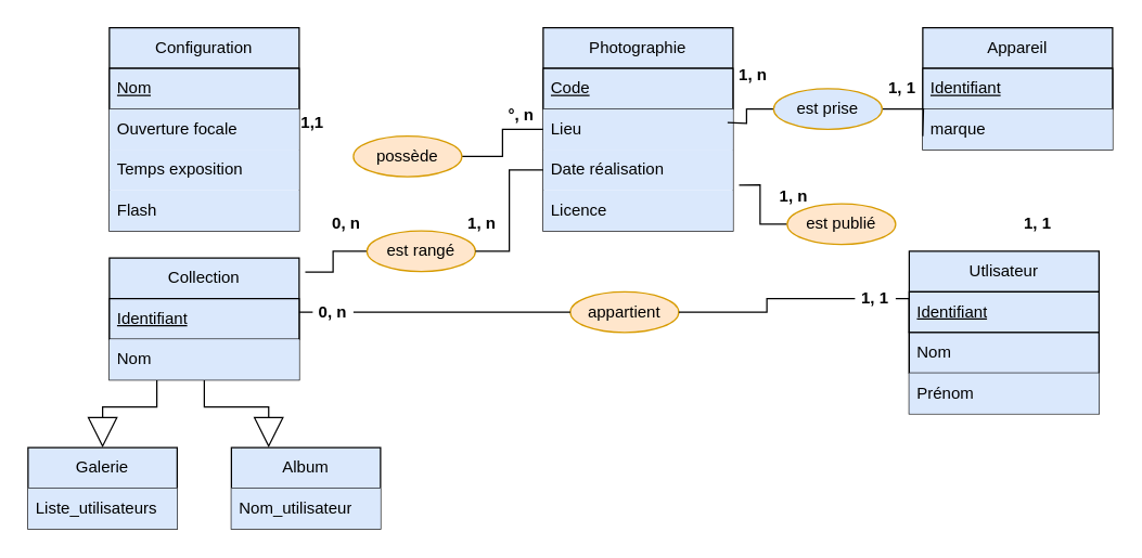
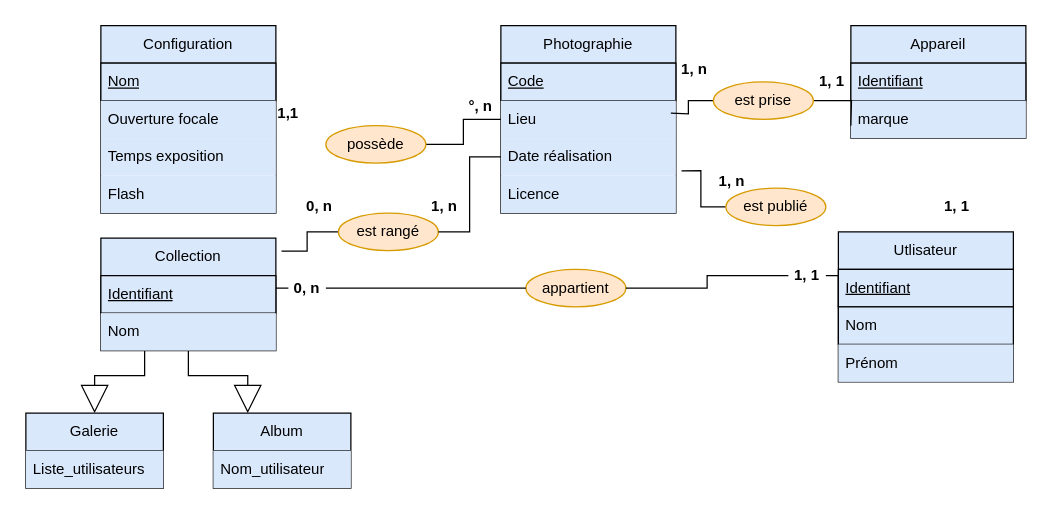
  <mxCell id="0" />
  <mxCell id="1" parent="0" />
  <mxCell id="2" value="Photographie" style="swimlane;fontStyle=0;childLayout=stackLayout;horizontal=1;startSize=30;horizontalStack=0;resizeParent=1;resizeParentMax=0;resizeLast=0;collapsible=1;marginBottom=0;whiteSpace=wrap;html=1;fillColor=#dae8fc;strokeColor=#000000;" parent="1" vertex="1"><mxGeometry x="400" y="20" width="140" height="150" as="geometry" /></mxCell>
  <mxCell id="3" value="&lt;u&gt;Code&lt;/u&gt;" style="text;strokeColor=default;fillColor=#dae8fc;align=left;verticalAlign=middle;spacingLeft=4;spacingRight=4;overflow=hidden;points=[[0,0.5],[1,0.5]];portConstraint=eastwest;rotatable=0;whiteSpace=wrap;html=1;" parent="2" vertex="1"><mxGeometry y="30" width="140" height="30" as="geometry" /></mxCell>
  <mxCell id="4" value="&lt;div&gt;Lieu&lt;/div&gt;" style="text;strokeColor=none;fillColor=#dae8fc;align=left;verticalAlign=middle;spacingLeft=4;spacingRight=4;overflow=hidden;points=[[0,0.5],[1,0.5]];portConstraint=eastwest;rotatable=0;whiteSpace=wrap;html=1;" parent="2" vertex="1"><mxGeometry y="60" width="140" height="30" as="geometry" /></mxCell>
  <mxCell id="5" value="Date réalisation" style="text;strokeColor=none;fillColor=#dae8fc;align=left;verticalAlign=middle;spacingLeft=4;spacingRight=4;overflow=hidden;points=[[0,0.5],[1,0.5]];portConstraint=eastwest;rotatable=0;whiteSpace=wrap;html=1;" parent="2" vertex="1"><mxGeometry y="90" width="140" height="30" as="geometry" /></mxCell>
  <mxCell id="6" value="Licence" style="text;strokeColor=none;fillColor=#dae8fc;align=left;verticalAlign=middle;spacingLeft=4;spacingRight=4;overflow=hidden;points=[[0,0.5],[1,0.5]];portConstraint=eastwest;rotatable=0;whiteSpace=wrap;html=1;" parent="2" vertex="1"><mxGeometry y="120" width="140" height="30" as="geometry" /></mxCell>
  <mxCell id="7" value="" style="edgeStyle=orthogonalEdgeStyle;rounded=0;orthogonalLoop=1;jettySize=auto;html=1;endArrow=none;endFill=0;entryX=0;entryY=0.5;entryDx=0;entryDy=0;" parent="1" source="8" target="4" edge="1"><mxGeometry relative="1" as="geometry"><mxPoint x="430" y="105" as="targetPoint" /></mxGeometry></mxCell>
  <mxCell id="8" value="possède" style="ellipse;whiteSpace=wrap;html=1;fillColor=#ffe6cc;strokeColor=#d79b00;" parent="1" vertex="1"><mxGeometry x="260" y="100" width="80" height="30" as="geometry" /></mxCell>
  <mxCell id="9" value="Configuration" style="swimlane;fontStyle=0;childLayout=stackLayout;horizontal=1;startSize=30;horizontalStack=0;resizeParent=1;resizeParentMax=0;resizeLast=0;collapsible=1;marginBottom=0;whiteSpace=wrap;html=1;fillColor=#dae8fc;strokeColor=#000000;" parent="1" vertex="1"><mxGeometry x="80" y="20" width="140" height="150" as="geometry" /></mxCell>
  <mxCell id="10" value="&lt;u&gt;Nom&lt;/u&gt;" style="text;strokeColor=default;fillColor=#dae8fc;align=left;verticalAlign=middle;spacingLeft=4;spacingRight=4;overflow=hidden;points=[[0,0.5],[1,0.5]];portConstraint=eastwest;rotatable=0;whiteSpace=wrap;html=1;" parent="9" vertex="1"><mxGeometry y="30" width="140" height="30" as="geometry" /></mxCell>
  <mxCell id="11" value="Ouverture focale" style="text;strokeColor=none;fillColor=#dae8fc;align=left;verticalAlign=middle;spacingLeft=4;spacingRight=4;overflow=hidden;points=[[0,0.5],[1,0.5]];portConstraint=eastwest;rotatable=0;whiteSpace=wrap;html=1;" parent="9" vertex="1"><mxGeometry y="60" width="140" height="30" as="geometry" /></mxCell>
  <mxCell id="12" value="Temps exposition" style="text;strokeColor=none;fillColor=#dae8fc;align=left;verticalAlign=middle;spacingLeft=4;spacingRight=4;overflow=hidden;points=[[0,0.5],[1,0.5]];portConstraint=eastwest;rotatable=0;whiteSpace=wrap;html=1;" parent="9" vertex="1"><mxGeometry y="90" width="140" height="30" as="geometry" /></mxCell>
  <mxCell id="13" value="Flash" style="text;strokeColor=none;fillColor=#dae8fc;align=left;verticalAlign=middle;spacingLeft=4;spacingRight=4;overflow=hidden;points=[[0,0.5],[1,0.5]];portConstraint=eastwest;rotatable=0;whiteSpace=wrap;html=1;" parent="9" vertex="1"><mxGeometry y="120" width="140" height="30" as="geometry" /></mxCell>
  <mxCell id="14" value="&lt;b&gt;1,1&lt;/b&gt;" style="text;html=1;strokeColor=none;fillColor=none;align=center;verticalAlign=middle;whiteSpace=wrap;rounded=0;" parent="1" vertex="1"><mxGeometry x="200" y="80" width="60" height="20" as="geometry" /></mxCell>
  <mxCell id="15" value="&lt;b&gt;°, n&lt;br&gt;&lt;/b&gt;" style="text;html=1;strokeColor=none;fillColor=none;align=center;verticalAlign=middle;whiteSpace=wrap;rounded=0;" parent="1" vertex="1"><mxGeometry x="354" y="75" width="60" height="20" as="geometry" /></mxCell>
  <mxCell id="16" value="Appareil" style="swimlane;fontStyle=0;childLayout=stackLayout;horizontal=1;startSize=30;horizontalStack=0;resizeParent=1;resizeParentMax=0;resizeLast=0;collapsible=1;marginBottom=0;whiteSpace=wrap;html=1;fillColor=#dae8fc;strokeColor=#000000;" parent="1" vertex="1"><mxGeometry x="680" y="20" width="140" height="90" as="geometry" /></mxCell>
  <mxCell id="17" value="&lt;u&gt;Identifiant&lt;/u&gt;" style="text;strokeColor=default;fillColor=#dae8fc;align=left;verticalAlign=middle;spacingLeft=4;spacingRight=4;overflow=hidden;points=[[0,0.5],[1,0.5]];portConstraint=eastwest;rotatable=0;whiteSpace=wrap;html=1;" parent="16" vertex="1"><mxGeometry y="30" width="140" height="30" as="geometry" /></mxCell>
  <mxCell id="18" value="marque" style="text;strokeColor=none;fillColor=#dae8fc;align=left;verticalAlign=middle;spacingLeft=4;spacingRight=4;overflow=hidden;points=[[0,0.5],[1,0.5]];portConstraint=eastwest;rotatable=0;whiteSpace=wrap;html=1;" parent="16" vertex="1"><mxGeometry y="60" width="140" height="30" as="geometry" /></mxCell>
  <mxCell id="19" value="" style="edgeStyle=orthogonalEdgeStyle;rounded=0;orthogonalLoop=1;jettySize=auto;html=1;endArrow=none;endFill=0;" parent="1" source="21" edge="1"><mxGeometry relative="1" as="geometry"><mxPoint x="536" y="90" as="targetPoint" /></mxGeometry></mxCell>
  <mxCell id="20" value="" style="edgeStyle=orthogonalEdgeStyle;rounded=0;orthogonalLoop=1;jettySize=auto;html=1;endArrow=none;endFill=0;" parent="1" source="21" edge="1"><mxGeometry relative="1" as="geometry"><mxPoint x="680" y="100" as="targetPoint" /></mxGeometry></mxCell>
- <mxCell id="21" value="est prise" style="ellipse;whiteSpace=wrap;html=1;fillColor=#dae8fc;strokeColor=#d79b00;" parent="1" vertex="1"><mxGeometry x="570" y="65" width="80" height="30" as="geometry" /></mxCell>
+ <mxCell id="21" value="est prise" style="ellipse;whiteSpace=wrap;html=1;fillColor=#ffe6cc;strokeColor=#d79b00;" parent="1" vertex="1"><mxGeometry x="570" y="65" width="80" height="30" as="geometry" /></mxCell>
  <mxCell id="22" value="&lt;b&gt;1, n&lt;br&gt;&lt;/b&gt;" style="text;html=1;strokeColor=none;fillColor=none;align=center;verticalAlign=middle;whiteSpace=wrap;rounded=0;" parent="1" vertex="1"><mxGeometry x="540" y="45" width="30" height="20" as="geometry" /></mxCell>
  <mxCell id="23" value="&lt;b&gt;1, 1&lt;br&gt;&lt;/b&gt;" style="text;html=1;strokeColor=none;fillColor=none;align=center;verticalAlign=middle;whiteSpace=wrap;rounded=0;" parent="1" vertex="1"><mxGeometry x="650" y="55" width="30" height="20" as="geometry" /></mxCell>
  <mxCell id="24" value="Utlisateur" style="swimlane;fontStyle=0;childLayout=stackLayout;horizontal=1;startSize=30;horizontalStack=0;resizeParent=1;resizeParentMax=0;resizeLast=0;collapsible=1;marginBottom=0;whiteSpace=wrap;html=1;fillColor=#dae8fc;strokeColor=#000000;" vertex="1" parent="1"><mxGeometry x="670" y="185" width="140" height="120" as="geometry" /></mxCell>
  <mxCell id="25" value="&lt;u&gt;Identifiant&lt;/u&gt;" style="text;strokeColor=default;fillColor=#dae8fc;align=left;verticalAlign=middle;spacingLeft=4;spacingRight=4;overflow=hidden;points=[[0,0.5],[1,0.5]];portConstraint=eastwest;rotatable=0;whiteSpace=wrap;html=1;" vertex="1" parent="24"><mxGeometry y="30" width="140" height="30" as="geometry" /></mxCell>
  <mxCell id="26" value="Nom" style="text;strokeColor=default;fillColor=#dae8fc;align=left;verticalAlign=middle;spacingLeft=4;spacingRight=4;overflow=hidden;points=[[0,0.5],[1,0.5]];portConstraint=eastwest;rotatable=0;whiteSpace=wrap;html=1;" vertex="1" parent="24"><mxGeometry y="60" width="140" height="30" as="geometry" /></mxCell>
  <mxCell id="27" value="Prénom" style="text;strokeColor=none;fillColor=#dae8fc;align=left;verticalAlign=middle;spacingLeft=4;spacingRight=4;overflow=hidden;points=[[0,0.5],[1,0.5]];portConstraint=eastwest;rotatable=0;whiteSpace=wrap;html=1;" vertex="1" parent="24"><mxGeometry y="90" width="140" height="30" as="geometry" /></mxCell>
  <mxCell id="28" style="edgeStyle=orthogonalEdgeStyle;rounded=0;orthogonalLoop=1;jettySize=auto;html=1;exitX=0;exitY=0.5;exitDx=0;exitDy=0;entryX=1.032;entryY=-0.129;entryDx=0;entryDy=0;entryPerimeter=0;endArrow=none;endFill=0;" edge="1" parent="1" source="29" target="6"><mxGeometry relative="1" as="geometry" /></mxCell>
  <mxCell id="29" value="est publié" style="ellipse;whiteSpace=wrap;html=1;fillColor=#ffe6cc;strokeColor=#d79b00;" vertex="1" parent="1"><mxGeometry x="580" y="150" width="80" height="30" as="geometry" /></mxCell>
  <mxCell id="30" value="&lt;b&gt;1, n&lt;br&gt;&lt;/b&gt;" style="text;html=1;strokeColor=none;fillColor=none;align=center;verticalAlign=middle;whiteSpace=wrap;rounded=0;" vertex="1" parent="1"><mxGeometry x="570" y="135" width="30" height="20" as="geometry" /></mxCell>
  <mxCell id="31" value="&lt;b&gt;1, 1&lt;br&gt;&lt;/b&gt;" style="text;html=1;strokeColor=none;fillColor=none;align=center;verticalAlign=middle;whiteSpace=wrap;rounded=0;" vertex="1" parent="1"><mxGeometry x="750" y="155" width="30" height="20" as="geometry" /></mxCell>
  <mxCell id="32" style="edgeStyle=orthogonalEdgeStyle;rounded=0;orthogonalLoop=1;jettySize=auto;html=1;exitX=0.5;exitY=1;exitDx=0;exitDy=0;entryX=0.25;entryY=0;entryDx=0;entryDy=0;endArrow=block;endFill=0;strokeWidth=1;endSize=20;" edge="1" parent="1" source="34" target="42"><mxGeometry relative="1" as="geometry" /></mxCell>
  <mxCell id="33" style="edgeStyle=orthogonalEdgeStyle;rounded=0;orthogonalLoop=1;jettySize=auto;html=1;exitX=0.25;exitY=1;exitDx=0;exitDy=0;entryX=0.5;entryY=0;entryDx=0;entryDy=0;endArrow=block;endFill=0;endSize=20;" edge="1" parent="1" source="34" target="44"><mxGeometry relative="1" as="geometry" /></mxCell>
  <mxCell id="34" value="Collection" style="swimlane;fontStyle=0;childLayout=stackLayout;horizontal=1;startSize=30;horizontalStack=0;resizeParent=1;resizeParentMax=0;resizeLast=0;collapsible=1;marginBottom=0;whiteSpace=wrap;html=1;fillColor=#dae8fc;strokeColor=#000000;" vertex="1" parent="1"><mxGeometry x="80" y="190" width="140" height="90" as="geometry" /></mxCell>
  <mxCell id="35" value="&lt;u&gt;Identifiant&lt;/u&gt;" style="text;strokeColor=default;fillColor=#dae8fc;align=left;verticalAlign=middle;spacingLeft=4;spacingRight=4;overflow=hidden;points=[[0,0.5],[1,0.5]];portConstraint=eastwest;rotatable=0;whiteSpace=wrap;html=1;" vertex="1" parent="34"><mxGeometry y="30" width="140" height="30" as="geometry" /></mxCell>
  <mxCell id="36" value="Nom" style="text;strokeColor=none;fillColor=#dae8fc;align=left;verticalAlign=middle;spacingLeft=4;spacingRight=4;overflow=hidden;points=[[0,0.5],[1,0.5]];portConstraint=eastwest;rotatable=0;whiteSpace=wrap;html=1;" vertex="1" parent="34"><mxGeometry y="60" width="140" height="30" as="geometry" /></mxCell>
  <mxCell id="37" style="edgeStyle=orthogonalEdgeStyle;rounded=0;orthogonalLoop=1;jettySize=auto;html=1;exitX=0;exitY=0.5;exitDx=0;exitDy=0;entryX=1.032;entryY=0.116;entryDx=0;entryDy=0;endArrow=none;endFill=0;entryPerimeter=0;" edge="1" parent="1" source="38" target="34"><mxGeometry relative="1" as="geometry" /></mxCell>
  <mxCell id="38" value="est rangé" style="ellipse;whiteSpace=wrap;html=1;fillColor=#ffe6cc;strokeColor=#d79b00;" vertex="1" parent="1"><mxGeometry x="270" y="170" width="80" height="30" as="geometry" /></mxCell>
  <mxCell id="39" style="edgeStyle=orthogonalEdgeStyle;rounded=0;orthogonalLoop=1;jettySize=auto;html=1;exitX=0;exitY=0.5;exitDx=0;exitDy=0;entryX=1;entryY=0.5;entryDx=0;entryDy=0;endArrow=none;endFill=0;" edge="1" parent="1" source="5" target="38"><mxGeometry relative="1" as="geometry" /></mxCell>
  <mxCell id="40" value="&lt;b&gt;1, n&lt;br&gt;&lt;/b&gt;" style="text;html=1;strokeColor=none;fillColor=none;align=center;verticalAlign=middle;whiteSpace=wrap;rounded=0;" vertex="1" parent="1"><mxGeometry x="340" y="155" width="30" height="20" as="geometry" /></mxCell>
  <mxCell id="41" value="&lt;b&gt;0, n&lt;br&gt;&lt;/b&gt;" style="text;html=1;strokeColor=none;fillColor=none;align=center;verticalAlign=middle;whiteSpace=wrap;rounded=0;" vertex="1" parent="1"><mxGeometry x="240" y="155" width="30" height="20" as="geometry" /></mxCell>
  <mxCell id="42" value="Album" style="swimlane;fontStyle=0;childLayout=stackLayout;horizontal=1;startSize=30;horizontalStack=0;resizeParent=1;resizeParentMax=0;resizeLast=0;collapsible=1;marginBottom=0;whiteSpace=wrap;html=1;fillColor=#dae8fc;strokeColor=#000000;" vertex="1" parent="1"><mxGeometry x="170" y="330" width="110" height="60" as="geometry" /></mxCell>
  <mxCell id="43" value="Nom_utilisateur" style="text;strokeColor=none;fillColor=#dae8fc;align=left;verticalAlign=middle;spacingLeft=4;spacingRight=4;overflow=hidden;points=[[0,0.5],[1,0.5]];portConstraint=eastwest;rotatable=0;whiteSpace=wrap;html=1;" vertex="1" parent="42"><mxGeometry y="30" width="110" height="30" as="geometry" /></mxCell>
  <mxCell id="44" value="Galerie" style="swimlane;fontStyle=0;childLayout=stackLayout;horizontal=1;startSize=30;horizontalStack=0;resizeParent=1;resizeParentMax=0;resizeLast=0;collapsible=1;marginBottom=0;whiteSpace=wrap;html=1;fillColor=#dae8fc;strokeColor=#000000;" vertex="1" parent="1"><mxGeometry x="20" y="330" width="110" height="60" as="geometry" /></mxCell>
  <mxCell id="45" value="Liste_utilisateurs" style="text;strokeColor=none;fillColor=#dae8fc;align=left;verticalAlign=middle;spacingLeft=4;spacingRight=4;overflow=hidden;points=[[0,0.5],[1,0.5]];portConstraint=eastwest;rotatable=0;whiteSpace=wrap;html=1;" vertex="1" parent="44"><mxGeometry y="30" width="110" height="30" as="geometry" /></mxCell>
  <mxCell id="46" style="edgeStyle=orthogonalEdgeStyle;rounded=0;orthogonalLoop=1;jettySize=auto;html=1;exitX=1;exitY=0.5;exitDx=0;exitDy=0;entryX=0;entryY=0.5;entryDx=0;entryDy=0;endArrow=none;endFill=0;" edge="1" parent="1" source="50" target="24"><mxGeometry relative="1" as="geometry" /></mxCell>
  <mxCell id="47" value="appartient" style="ellipse;whiteSpace=wrap;html=1;fillColor=#ffe6cc;strokeColor=#d79b00;" vertex="1" parent="1"><mxGeometry x="420" y="215" width="80" height="30" as="geometry" /></mxCell>
  <mxCell id="48" style="edgeStyle=orthogonalEdgeStyle;rounded=0;orthogonalLoop=1;jettySize=auto;html=1;entryX=0;entryY=0.5;entryDx=0;entryDy=0;endArrow=none;endFill=0;" edge="1" parent="1" source="52" target="47"><mxGeometry relative="1" as="geometry"><mxPoint x="420" y="234.714" as="targetPoint" /><mxPoint x="220" y="230" as="sourcePoint" /></mxGeometry></mxCell>
  <mxCell id="49" value="" style="edgeStyle=orthogonalEdgeStyle;rounded=0;orthogonalLoop=1;jettySize=auto;html=1;exitX=1;exitY=0.5;exitDx=0;exitDy=0;entryX=0;entryY=0.5;entryDx=0;entryDy=0;endArrow=none;endFill=0;" edge="1" parent="1" source="47" target="50"><mxGeometry relative="1" as="geometry"><mxPoint x="500" y="230" as="sourcePoint" /><mxPoint x="670" y="230" as="targetPoint" /></mxGeometry></mxCell>
  <mxCell id="50" value="&lt;b&gt;1, 1&lt;br&gt;&lt;/b&gt;" style="text;html=1;strokeColor=none;fillColor=none;align=center;verticalAlign=middle;whiteSpace=wrap;rounded=0;" vertex="1" parent="1"><mxGeometry x="630" y="210" width="30" height="20" as="geometry" /></mxCell>
  <mxCell id="51" value="" style="edgeStyle=orthogonalEdgeStyle;rounded=0;orthogonalLoop=1;jettySize=auto;html=1;entryX=0;entryY=0.5;entryDx=0;entryDy=0;endArrow=none;endFill=0;" edge="1" parent="1" target="52"><mxGeometry relative="1" as="geometry"><mxPoint x="420" y="230" as="targetPoint" /><mxPoint x="220" y="230" as="sourcePoint" /></mxGeometry></mxCell>
  <mxCell id="52" value="&lt;b&gt;0, n&lt;br&gt;&lt;/b&gt;" style="text;html=1;strokeColor=none;fillColor=none;align=center;verticalAlign=middle;whiteSpace=wrap;rounded=0;" vertex="1" parent="1"><mxGeometry x="230" y="220" width="30" height="20" as="geometry" /></mxCell>
